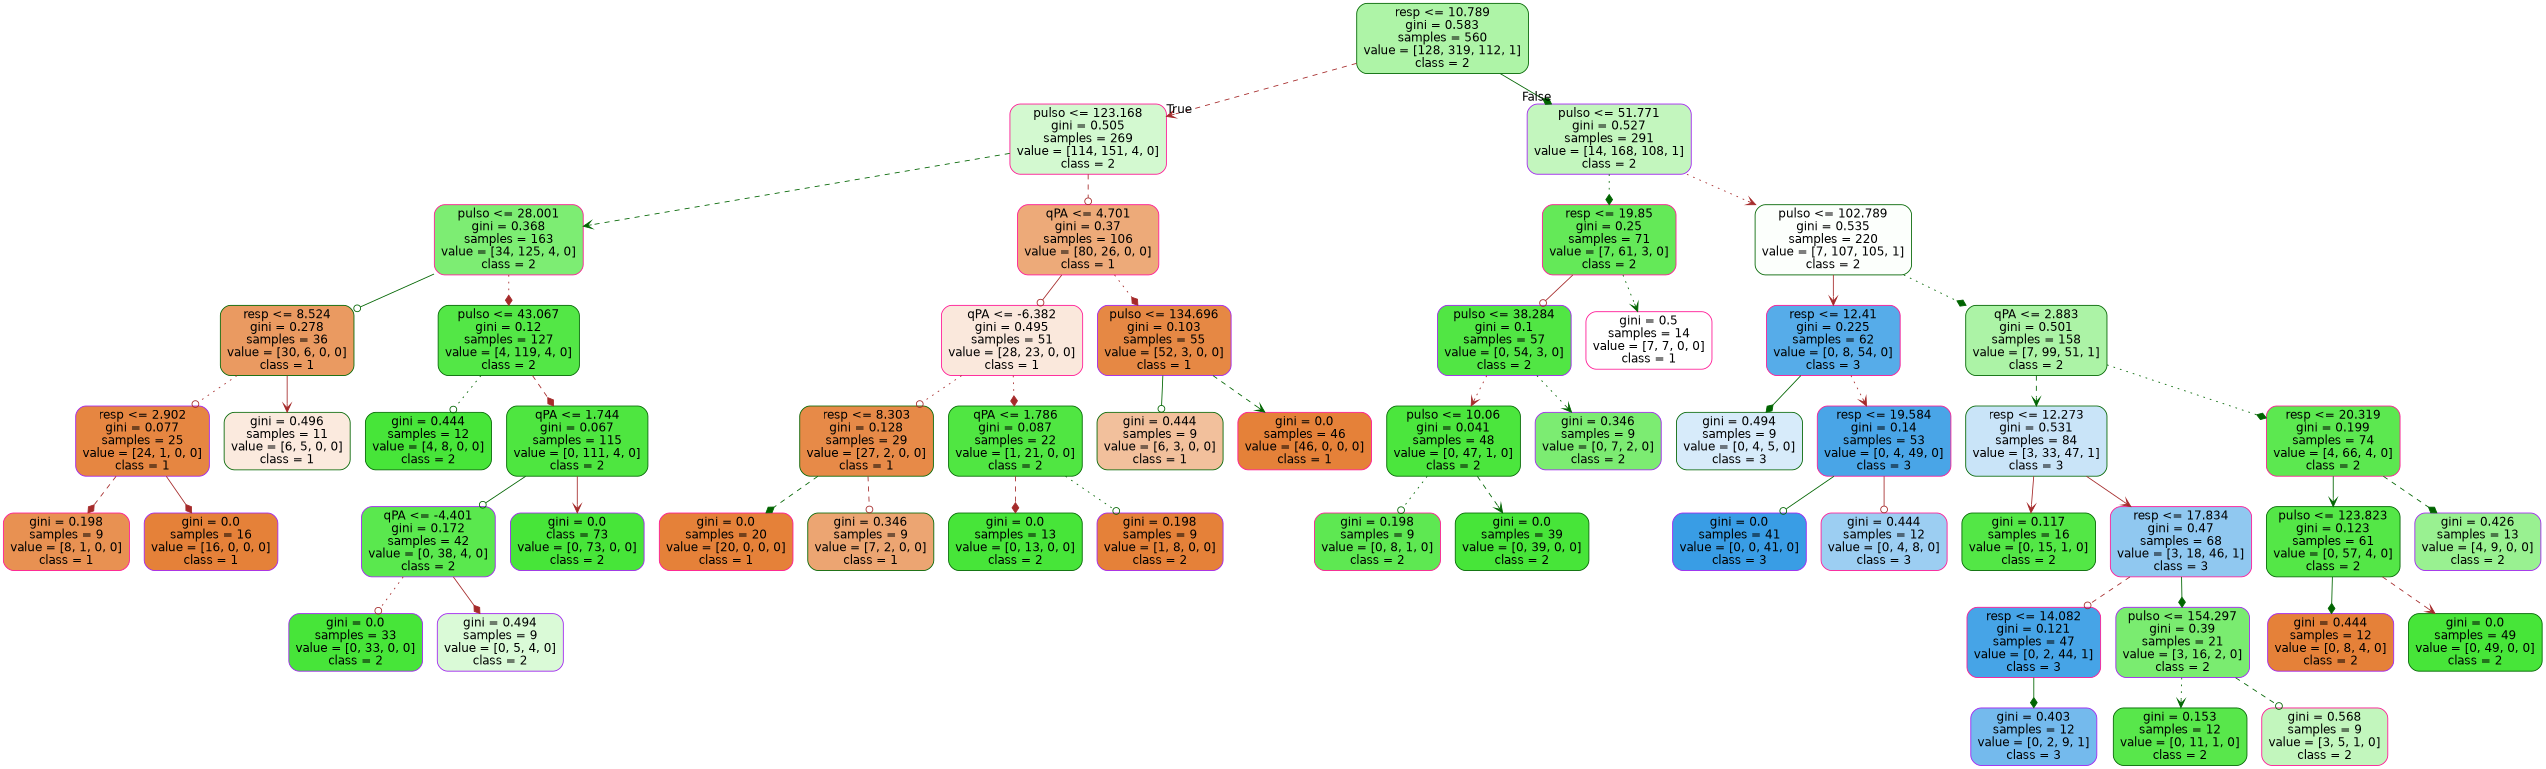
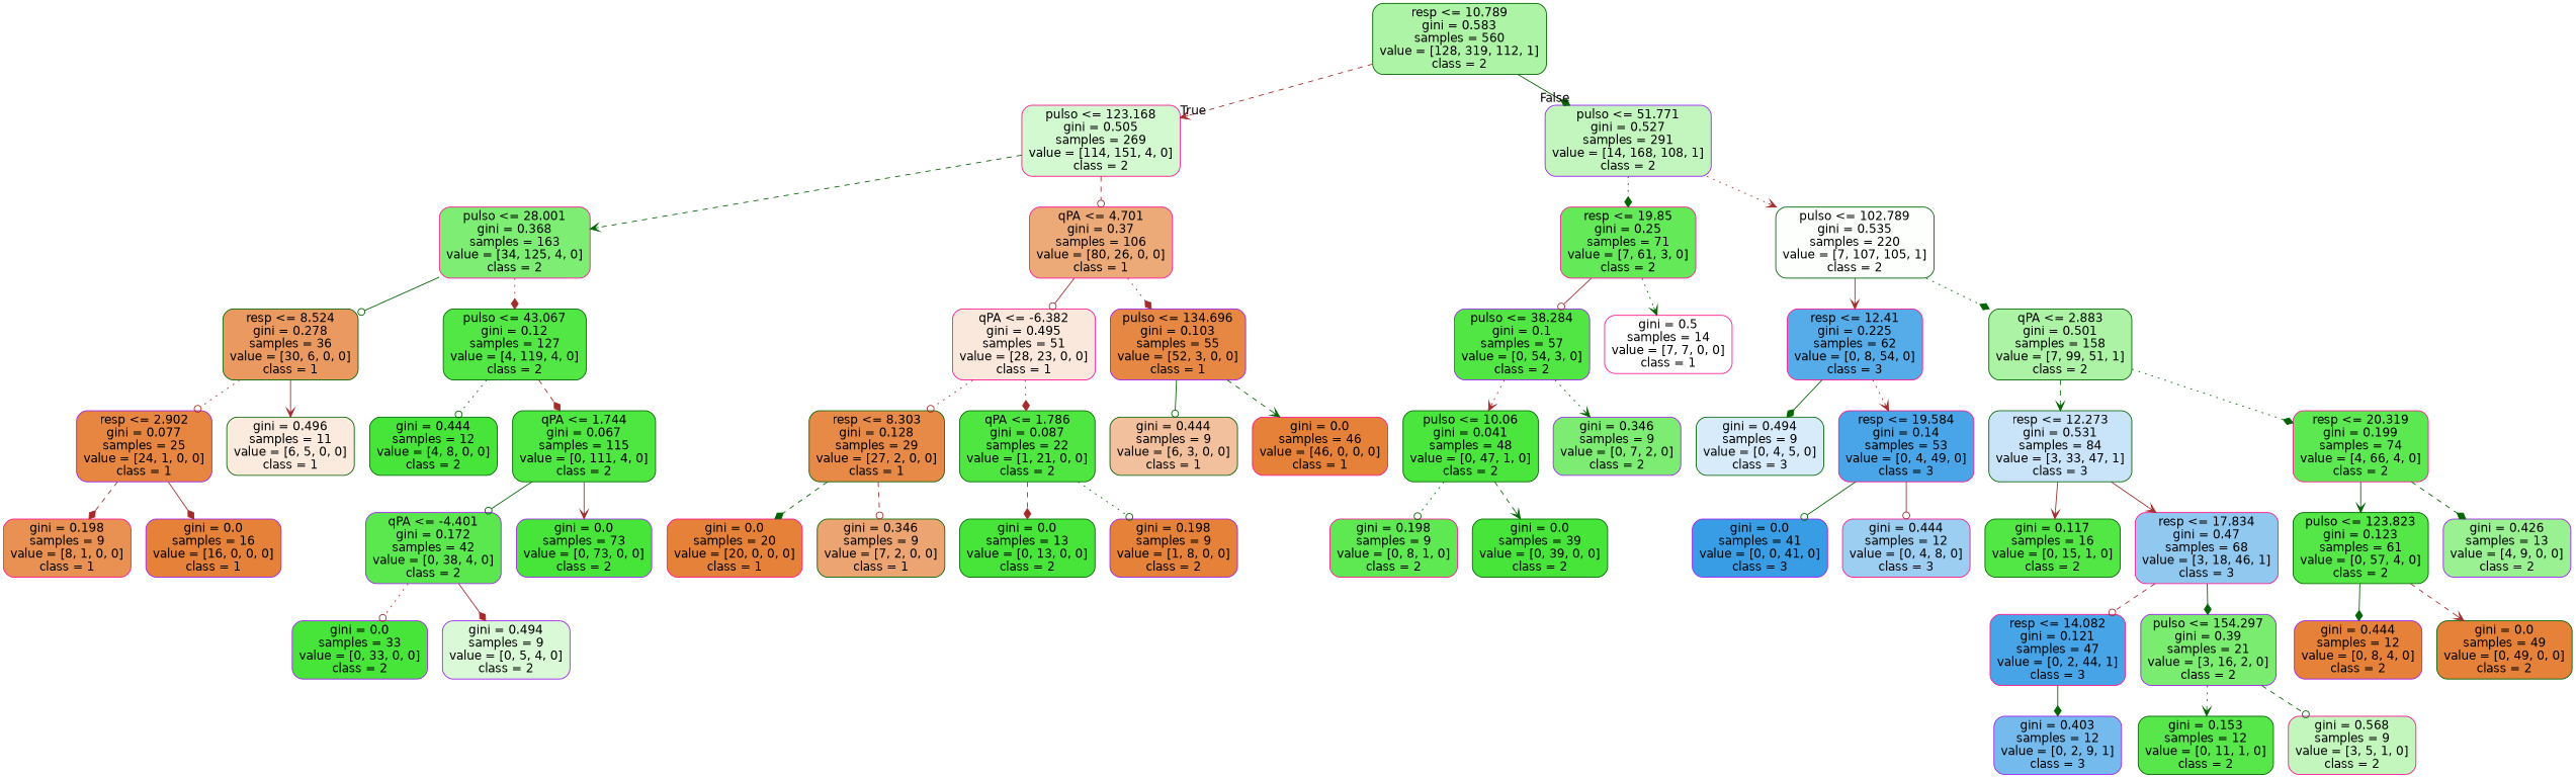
  digraph {
    node [color=darkgreen fillcolor="#47e539" fontname=helvetica shape=box style="filled, rounded"]
    edge [arrowhead=vee color=brown fontname=helvetica style=solid]
    n1 [fillcolor="#aef4a7" label="resp <= 10.789\ngini = 0.583\nsamples = 560\nvalue = [128, 319, 112, 1]\nclass = 2"]
    n2 [color=deeppink fillcolor="#d3f9d0" label="pulso <= 123.168\ngini = 0.505\nsamples = 269\nvalue = [114, 151, 4, 0]\nclass = 2"]
    n3 [color=purple fillcolor="#c3f6be" label="pulso <= 51.771\ngini = 0.527\nsamples = 291\nvalue = [14, 168, 108, 1]\nclass = 2"]
    n4 [color=deeppink fillcolor="#7ded73" label="pulso <= 28.001\ngini = 0.368\nsamples = 163\nvalue = [34, 125, 4, 0]\nclass = 2"]
    n5 [color=deeppink fillcolor="#edaa79" label="qPA <= 4.701\ngini = 0.37\nsamples = 106\nvalue = [80, 26, 0, 0]\nclass = 1"]
    n6 [color=deeppink fillcolor="#64e958" label="resp <= 19.85\ngini = 0.25\nsamples = 71\nvalue = [7, 61, 3, 0]\nclass = 2"]
    n7 [fillcolor="#fcfffc" label="pulso <= 102.789\ngini = 0.535\nsamples = 220\nvalue = [7, 107, 105, 1]\nclass = 2"]
    n8 [fillcolor="#ea9a61" label="resp <= 8.524\ngini = 0.278\nsamples = 36\nvalue = [30, 6, 0, 0]\nclass = 1"]
    n9 [fillcolor="#53e746" label="pulso <= 43.067\ngini = 0.12\nsamples = 127\nvalue = [4, 119, 4, 0]\nclass = 2"]
    n10 [color=deeppink fillcolor="#fae8dc" label="qPA <= -6.382\ngini = 0.495\nsamples = 51\nvalue = [28, 23, 0, 0]\nclass = 1"]
    n11 [color=purple fillcolor="#e68844" label="pulso <= 134.696\ngini = 0.103\nsamples = 55\nvalue = [52, 3, 0, 0]\nclass = 1"]
    n12 [color=purple fillcolor="#e68641" label="resp <= 2.902\ngini = 0.077\nsamples = 25\nvalue = [24, 1, 0, 0]\nclass = 1"]
    n13 [fillcolor="#fbeade" label="gini = 0.496\nsamples = 11\nvalue = [6, 5, 0, 0]\nclass = 1"]
    n14 [label="gini = 0.444\nsamples = 12\nvalue = [4, 8, 0, 0]\nclass = 2"]
    n15 [fillcolor="#4ee640" label="qPA <= 1.744\ngini = 0.067\nsamples = 115\nvalue = [0, 111, 4, 0]\nclass = 2"]
    n16 [color=deeppink fillcolor="#e89152" label="gini = 0.198\nsamples = 9\nvalue = [8, 1, 0, 0]\nclass = 1"]
    n17 [color=purple fillcolor="#e58139" label="gini = 0.0\nsamples = 16\nvalue = [16, 0, 0, 0]\nclass = 1"]
    n18 [color=purple fillcolor="#5ae84e" label="qPA <= -4.401\ngini = 0.172\nsamples = 42\nvalue = [0, 38, 4, 0]\nclass = 2"]
-   n19 [color=purple label="gini = 0.0\nclass = 73\nvalue = [0, 73, 0, 0]\nclass = 2"]
+   n19 [color=purple label="gini = 0.0\nsamples = 73\nvalue = [0, 73, 0, 0]\nclass = 2"]
    n20 [color=purple label="gini = 0.0\nsamples = 33\nvalue = [0, 33, 0, 0]\nclass = 2"]
    n21 [color=purple fillcolor="#dafad7" label="gini = 0.494\nsamples = 9\nvalue = [0, 5, 4, 0]\nclass = 2"]
    n22 [fillcolor="#e78a48" label="resp <= 8.303\ngini = 0.128\nsamples = 29\nvalue = [27, 2, 0, 0]\nclass = 1"]
    n23 [fillcolor="#50e642" label="qPA <= 1.786\ngini = 0.087\nsamples = 22\nvalue = [1, 21, 0, 0]\nclass = 2"]
    n24 [fillcolor="#f2c09c" label="gini = 0.444\nsamples = 9\nvalue = [6, 3, 0, 0]\nclass = 1"]
    n25 [color=deeppink fillcolor="#e58139" label="gini = 0.0\nsamples = 46\nvalue = [46, 0, 0, 0]\nclass = 1"]
    n26 [color=deeppink fillcolor="#e58139" label="gini = 0.0\nsamples = 20\nvalue = [20, 0, 0, 0]\nclass = 1"]
    n27 [fillcolor="#eca572" label="gini = 0.346\nsamples = 9\nvalue = [7, 2, 0, 0]\nclass = 1"]
    n28 [label="gini = 0.0\nsamples = 13\nvalue = [0, 13, 0, 0]\nclass = 2"]
    n29 [color=purple fillcolor="#e58139" label="gini = 0.198\nsamples = 9\nvalue = [1, 8, 0, 0]\nclass = 2"]
    n30 [color=purple fillcolor="#51e644" label="pulso <= 38.284\ngini = 0.1\nsamples = 57\nvalue = [0, 54, 3, 0]\nclass = 2"]
    n31 [color=deeppink fillcolor="#ffffff" label="gini = 0.5\nsamples = 14\nvalue = [7, 7, 0, 0]\nclass = 1"]
    n32 [color=deeppink fillcolor="#56ace9" label="resp <= 12.41\ngini = 0.225\nsamples = 62\nvalue = [0, 8, 54, 0]\nclass = 3"]
    n33 [fillcolor="#acf3a6" label="qPA <= 2.883\ngini = 0.501\nsamples = 158\nvalue = [7, 99, 51, 1]\nclass = 2"]
    n34 [fillcolor="#4be63d" label="pulso <= 10.06\ngini = 0.041\nsamples = 48\nvalue = [0, 47, 1, 0]\nclass = 2"]
    n35 [color=purple fillcolor="#7cec72" label="gini = 0.346\nsamples = 9\nvalue = [0, 7, 2, 0]\nclass = 2"]
    n36 [color=deeppink fillcolor="#5ee852" label="gini = 0.198\nsamples = 9\nvalue = [0, 8, 1, 0]\nclass = 2"]
    n37 [label="gini = 0.0\nsamples = 39\nvalue = [0, 39, 0, 0]\nclass = 2"]
    n38 [fillcolor="#d7ebfa" label="gini = 0.494\nsamples = 9\nvalue = [0, 4, 5, 0]\nclass = 3"]
    n39 [color=deeppink fillcolor="#49a5e7" label="resp <= 19.584\ngini = 0.14\nsamples = 53\nvalue = [0, 4, 49, 0]\nclass = 3"]
    n40 [fillcolor="#c9e4f8" label="resp <= 12.273\ngini = 0.531\nsamples = 84\nvalue = [3, 33, 47, 1]\nclass = 3"]
    n41 [color=deeppink fillcolor="#5ce850" label="resp <= 20.319\ngini = 0.199\nsamples = 74\nvalue = [4, 66, 4, 0]\nclass = 2"]
    n42 [color=purple fillcolor="#399de5" label="gini = 0.0\nsamples = 41\nvalue = [0, 0, 41, 0]\nclass = 3"]
    n43 [color=deeppink fillcolor="#9ccef2" label="gini = 0.444\nsamples = 12\nvalue = [0, 4, 8, 0]\nclass = 3"]
    n44 [fillcolor="#53e746" label="gini = 0.117\nsamples = 16\nvalue = [0, 15, 1, 0]\nclass = 2"]
    n45 [color=deeppink fillcolor="#90c8f0" label="resp <= 17.834\ngini = 0.47\nsamples = 68\nvalue = [3, 18, 46, 1]\nclass = 3"]
    n46 [fillcolor="#54e747" label="pulso <= 123.823\ngini = 0.123\nsamples = 61\nvalue = [0, 57, 4, 0]\nclass = 2"]
    n47 [color=purple fillcolor="#99f191" label="gini = 0.426\nsamples = 13\nvalue = [4, 9, 0, 0]\nclass = 2"]
    n48 [color=deeppink fillcolor="#46a4e7" label="resp <= 14.082\ngini = 0.121\nsamples = 47\nvalue = [0, 2, 44, 1]\nclass = 3"]
    n49 [color=purple fillcolor="#7aec70" label="pulso <= 154.297\ngini = 0.39\nsamples = 21\nvalue = [3, 16, 2, 0]\nclass = 2"]
    n50 [color=purple fillcolor="#74baed" label="gini = 0.403\nsamples = 12\nvalue = [0, 2, 9, 1]\nclass = 3"]
    n51 [fillcolor="#58e74b" label="gini = 0.153\nsamples = 12\nvalue = [0, 11, 1, 0]\nclass = 2"]
    n52 [color=deeppink fillcolor="#c2f6bd" label="gini = 0.568\nsamples = 9\nvalue = [3, 5, 1, 0]\nclass = 2"]
    n53 [color=purple fillcolor="#e58139" label="gini = 0.444\nsamples = 12\nvalue = [0, 8, 4, 0]\nclass = 2"]
-   n54 [label="gini = 0.0\nsamples = 49\nvalue = [0, 49, 0, 0]\nclass = 2"]
+   n54 [fillcolor="#e58139" label="gini = 0.0\nsamples = 49\nvalue = [0, 49, 0, 0]\nclass = 2"]
    n1 -> n2 [headlabel=True labelangle=45 labeldistance=2.5 style=dashed]
    n1 -> n3 [arrowhead=diamond color=darkgreen headlabel=False labelangle=-45 labeldistance=2.5]
    n2 -> n4 [color=darkgreen style=dashed]
    n2 -> n5 [arrowhead=odot style=dashed]
    n3 -> n6 [arrowhead=diamond color=darkgreen style=dotted]
    n3 -> n7 [style=dotted]
    n4 -> n8 [arrowhead=odot color=darkgreen]
    n4 -> n9 [arrowhead=diamond style=dotted]
    n5 -> n10 [arrowhead=odot]
    n5 -> n11 [arrowhead=diamond style=dotted]
    n6 -> n30 [arrowhead=odot]
    n6 -> n31 [color=darkgreen style=dotted]
    n7 -> n32
    n7 -> n33 [arrowhead=diamond color=darkgreen style=dotted]
    n8 -> n12 [arrowhead=odot style=dotted]
    n8 -> n13
    n9 -> n14 [arrowhead=odot color=darkgreen style=dotted]
    n9 -> n15 [arrowhead=diamond style=dashed]
    n10 -> n22 [arrowhead=odot style=dotted]
    n10 -> n23 [arrowhead=diamond style=dotted]
    n11 -> n24 [arrowhead=odot color=darkgreen]
    n11 -> n25 [color=darkgreen style=dashed]
    n12 -> n16 [arrowhead=diamond style=dashed]
    n12 -> n17 [arrowhead=diamond]
    n15 -> n18 [arrowhead=odot color=darkgreen]
    n15 -> n19
    n18 -> n20 [arrowhead=odot style=dotted]
    n18 -> n21 [arrowhead=diamond]
    n22 -> n26 [arrowhead=diamond color=darkgreen style=dashed]
    n22 -> n27 [arrowhead=odot style=dashed]
    n23 -> n28 [arrowhead=diamond style=dashed]
    n23 -> n29 [arrowhead=odot color=darkgreen style=dotted]
    n30 -> n34 [style=dotted]
    n30 -> n35 [color=darkgreen style=dotted]
    n32 -> n38 [arrowhead=diamond color=darkgreen]
    n32 -> n39 [style=dotted]
    n33 -> n40 [color=darkgreen style=dashed]
    n33 -> n41 [arrowhead=diamond color=darkgreen style=dotted]
    n34 -> n36 [arrowhead=odot color=darkgreen style=dotted]
    n34 -> n37 [color=darkgreen style=dashed]
    n39 -> n42 [arrowhead=odot color=darkgreen]
    n39 -> n43 [arrowhead=odot]
    n40 -> n44
    n40 -> n45
    n41 -> n46 [color=darkgreen]
    n41 -> n47 [arrowhead=diamond color=darkgreen style=dashed]
    n45 -> n48 [arrowhead=odot style=dashed]
    n45 -> n49 [arrowhead=diamond color=darkgreen]
    n46 -> n53 [arrowhead=diamond color=darkgreen]
    n46 -> n54 [style=dashed]
    n48 -> n50 [arrowhead=diamond color=darkgreen]
    n49 -> n51 [color=darkgreen style=dotted]
    n49 -> n52 [arrowhead=odot color=darkgreen style=dashed]
  }
